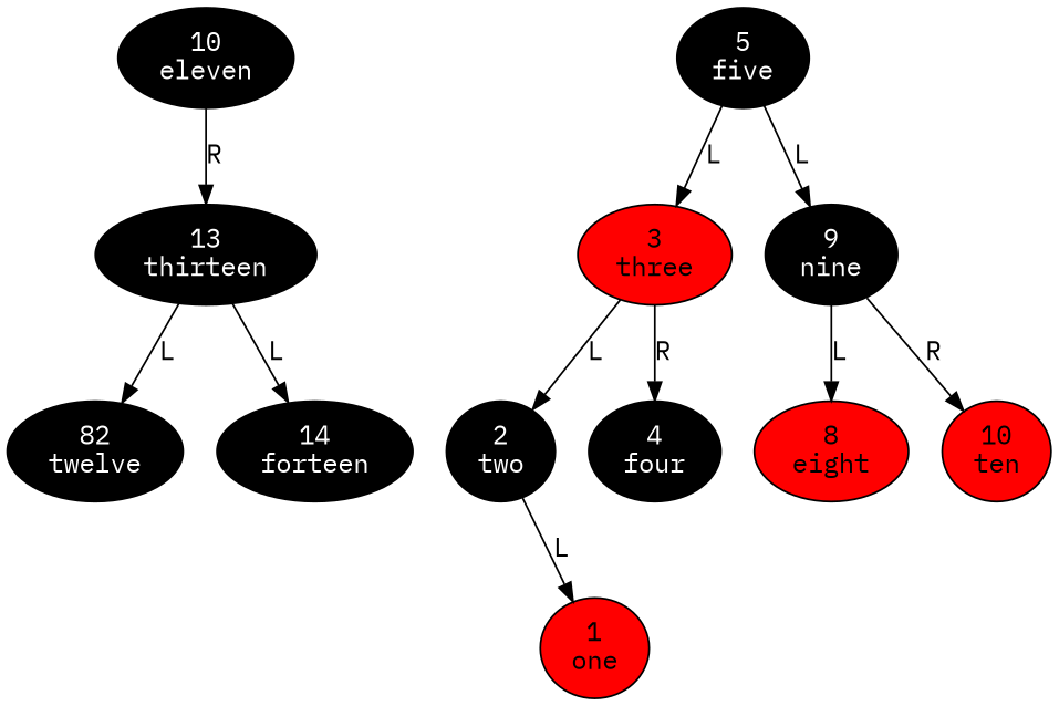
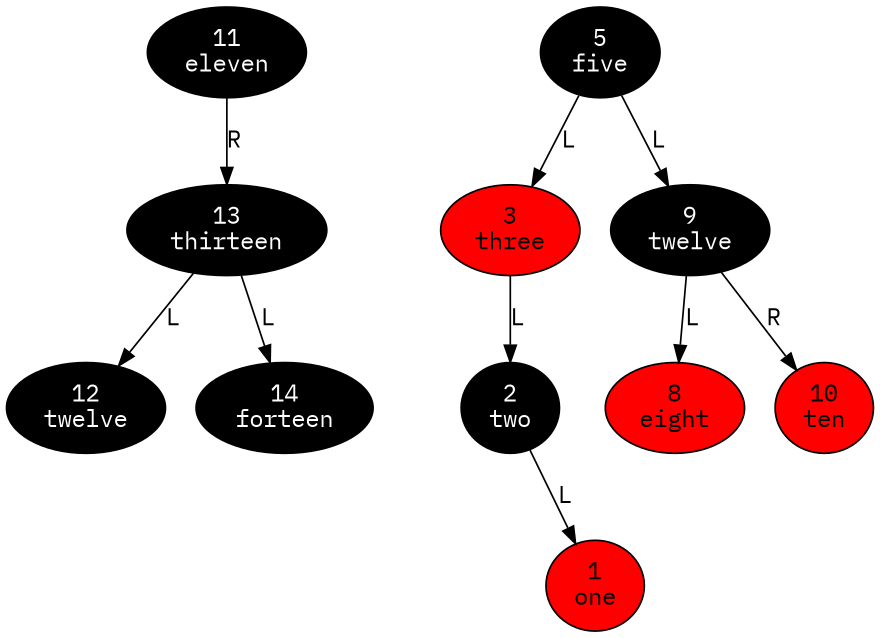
  digraph {
    fontname="IBM Plex Mono"
    node [fillcolor=black fontcolor=white fontname="IBM Plex Mono" style=filled]
    edge [fontname="IBM Plex Mono" taildir=se]
-   n1 [label="10\neleven"]
+   n1 [label="11\neleven"]
    n2 [label="13\nthirteen"]
    n3 [label="5\nfive"]
    n4 [fillcolor=red fontcolor=black label="3\nthree"]
-   n5 [label="9\nnine"]
-   n6 [label="82\ntwelve"]
+   n5 [label="9\ntwelve"]
+   n6 [label="12\ntwelve"]
    n7 [label="14\nforteen"]
    n8 [label="2\ntwo"]
-   n9 [label="4\nfour"]
    n10 [fillcolor=red fontcolor=black label="8\neight"]
    n11 [fillcolor=red fontcolor=black label="10\nten"]
    node_2_R [style=invis fillcolor="" fontcolor=""]
    n13 [fillcolor=red fontcolor=black label="1\none"]
    n1 -> n2 [label=R]
    n2 -> n6 [label=L taildir=sw]
    n2 -> n7 [label=L]
    n3 -> n4 [label=L taildir=sw]
    n3 -> n5 [label=L]
    n4 -> n8 [label=L taildir=sw]
-   n4 -> n9 [label=R]
    n5 -> n10 [label=L taildir=sw]
    n5 -> n11 [label=R]
    n8 -> node_2_R [style=invis taildir=""]
    n8 -> n13 [label=L taildir=sw]
  }
